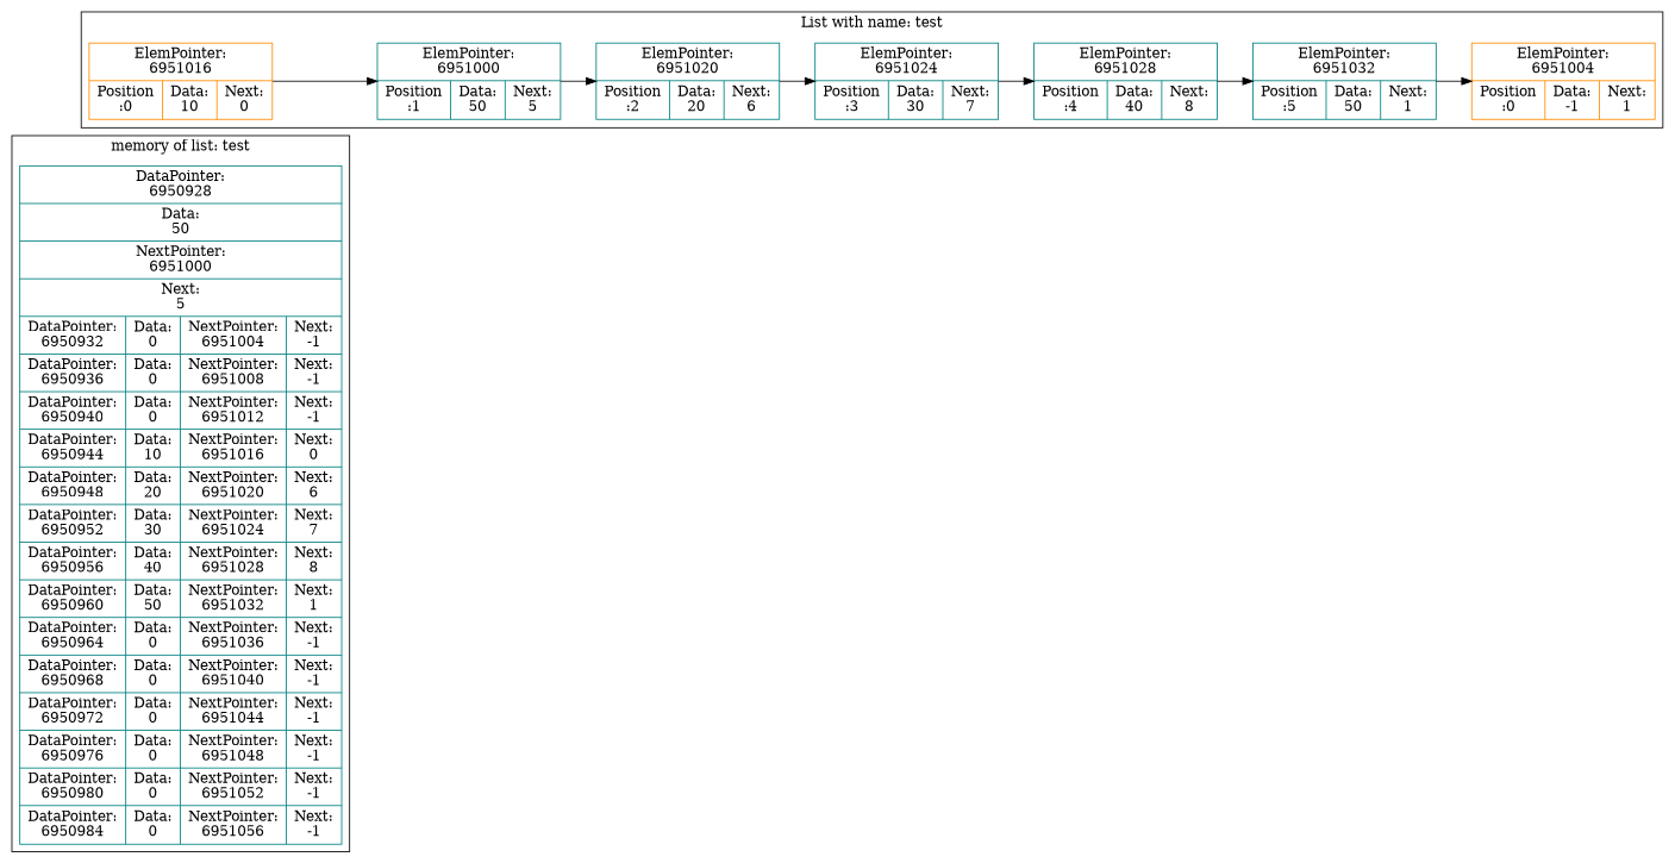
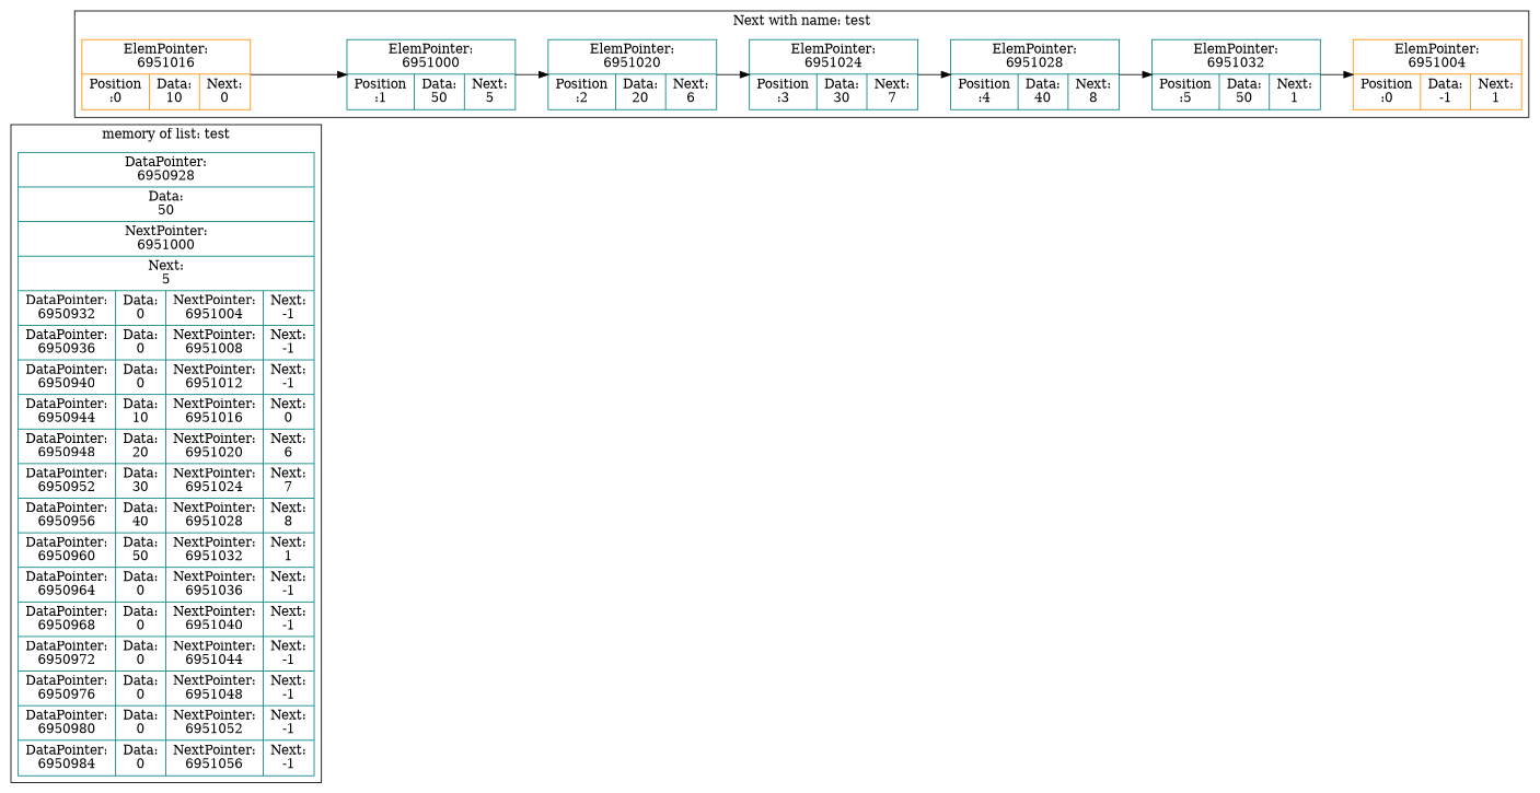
  digraph {
    rankdir=LR
    node [shape=record color=teal]
    n1 [label="DataPointer:\n6950928 | Data:\n50 | NextPointer:\n6951000 | Next:\n5| {DataPointer:\n6950932 | Data:\n0 | NextPointer:\n6951004 | Next:\n-1}| {DataPointer:\n6950936 | Data:\n0 | NextPointer:\n6951008 | Next:\n-1}| {DataPointer:\n6950940 | Data:\n0 | NextPointer:\n6951012 | Next:\n-1}| {DataPointer:\n6950944 | Data:\n10 | NextPointer:\n6951016 | Next:\n0}| {DataPointer:\n6950948 | Data:\n20 | NextPointer:\n6951020 | Next:\n6}| {DataPointer:\n6950952 | Data:\n30 | NextPointer:\n6951024 | Next:\n7}| {DataPointer:\n6950956 | Data:\n40 | NextPointer:\n6951028 | Next:\n8}| {DataPointer:\n6950960 | Data:\n50 | NextPointer:\n6951032 | Next:\n1}| {DataPointer:\n6950964 | Data:\n0 | NextPointer:\n6951036 | Next:\n-1}| {DataPointer:\n6950968 | Data:\n0 | NextPointer:\n6951040 | Next:\n-1}| {DataPointer:\n6950972 | Data:\n0 | NextPointer:\n6951044 | Next:\n-1}| {DataPointer:\n6950976 | Data:\n0 | NextPointer:\n6951048 | Next:\n-1}| {DataPointer:\n6950980 | Data:\n0 | NextPointer:\n6951052 | Next:\n-1}| {DataPointer:\n6950984 | Data:\n0 | NextPointer:\n6951056 | Next:\n-1}"]
    n2 [label="ElemPointer:\n6951016 | {Position\n:0 | Data:\n10 | Next:\n0}" color=darkorange]
    n3 [label="ElemPointer:\n6951000 | {Position\n:1 | Data:\n50 | Next:\n5}"]
    n4 [label="ElemPointer:\n6951020 | {Position\n:2 | Data:\n20 | Next:\n6}"]
    n5 [label="ElemPointer:\n6951024 | {Position\n:3 | Data:\n30 | Next:\n7}"]
    n6 [label="ElemPointer:\n6951028 | {Position\n:4 | Data:\n40 | Next:\n8}"]
    n7 [label="ElemPointer:\n6951032 | {Position\n:5 | Data:\n50 | Next:\n1}"]
    n8 [label="ElemPointer:\n6951004 | {Position\n:0 | Data:\n-1 | Next:\n1}" color=darkorange]
    subgraph cluster_1 {
      label="memory of list: test"
      n1
    }
    subgraph cluster_2 {
-     label="List with name: test"
+     label="Next with name: test"
      n2
      n3
      n4
      n5
      n6
      n7
      n8
    }
    n2 -> n3
    n3 -> n4
    n4 -> n5
    n5 -> n6
    n6 -> n7
    n7 -> n8
  }
